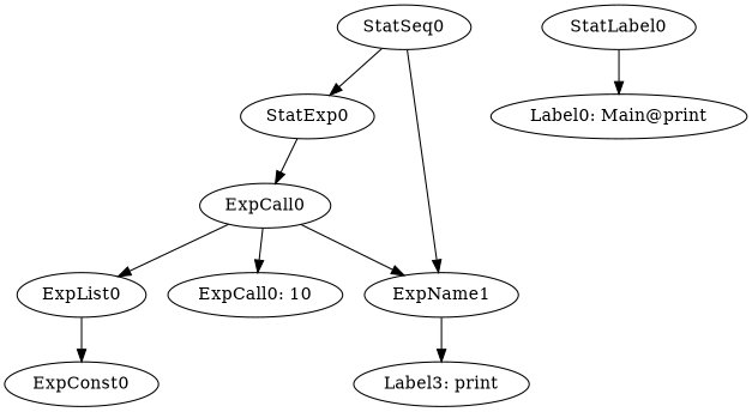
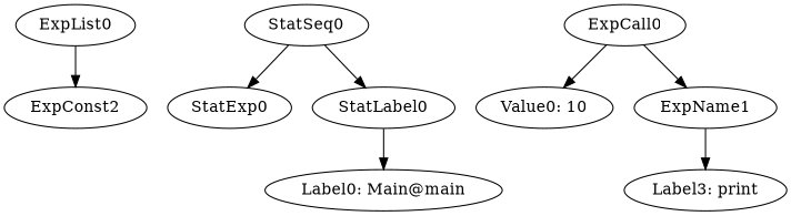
  digraph {
    ordering=out
    ExpList0
-   ExpConst0
+   ExpConst0 [label=ExpConst2]
    StatExp0
    ExpCall0
-   "Value0: 10" [label="ExpCall0: 10"]
+   "Value0: 10"
    n6 [label=ExpName1]
    n7 [label="Label3: print"]
    StatLabel0
-   "Label0: Main@main" [label="Label0: Main@print"]
+   "Label0: Main@main"
    StatSeq0
    ExpList0 -> ExpConst0
-   StatExp0 -> ExpCall0
-   ExpCall0 -> ExpList0
    ExpCall0 -> "Value0: 10"
    ExpCall0 -> n6
    n6 -> n7
    StatLabel0 -> "Label0: Main@main"
    StatSeq0 -> StatExp0
-   StatSeq0 -> n6
+   StatSeq0 -> StatLabel0
  }
